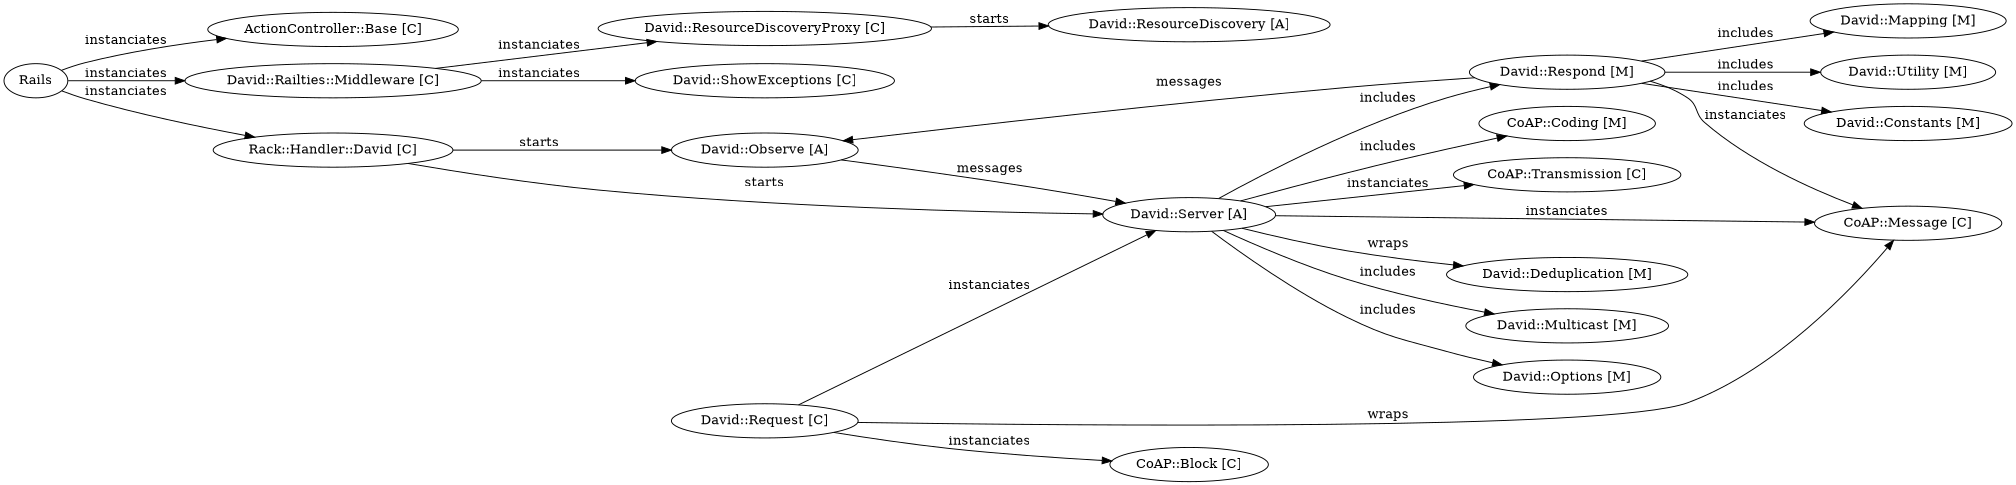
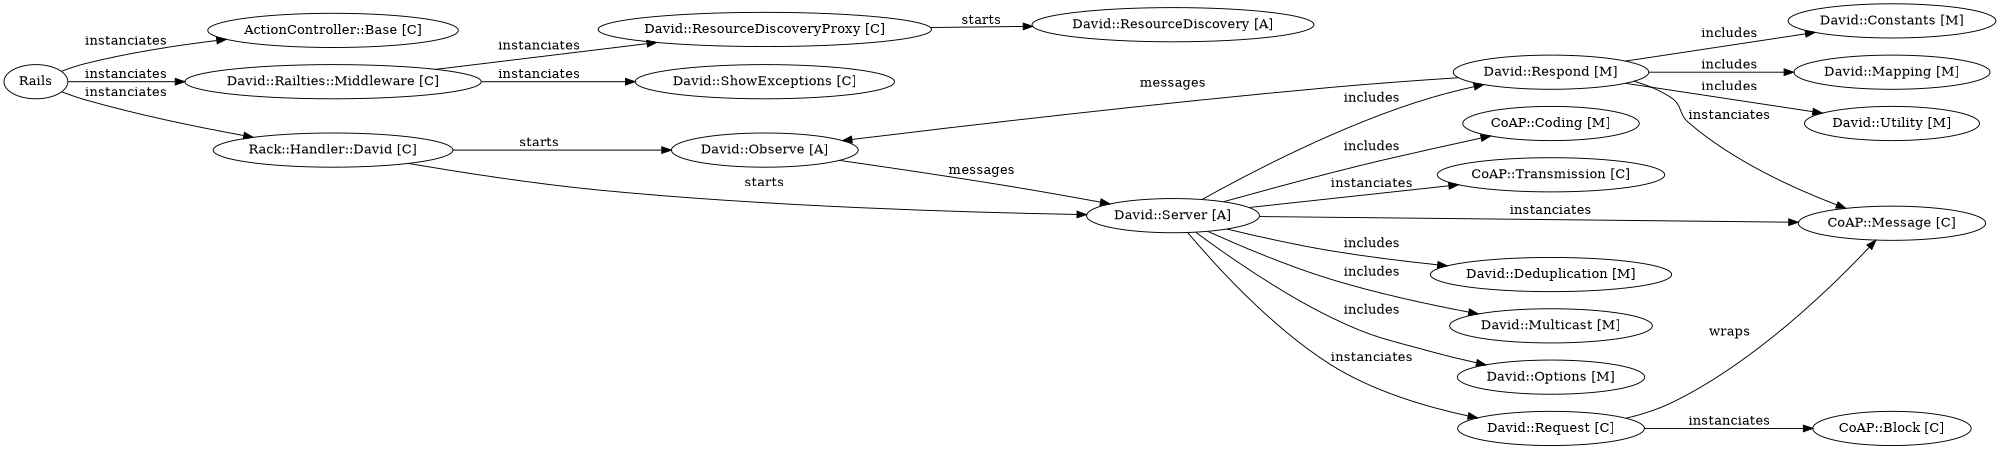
  digraph {
    rankdir=LR
    n1 [label="ActionController::Base [C]"]
    n2 [label="David::ResourceDiscovery [A]"]
    n3 [label="CoAP::Block [C]"]
    n4 [label="CoAP::Coding [M]"]
    n5 [label="CoAP::Transmission [C]"]
    n6 [label="CoAP::Message [C]"]
    n7 [label="David::Constants [M]"]
    n8 [label="David::Deduplication [M]"]
    n9 [label="David::Mapping [M]"]
    n10 [label="David::Multicast [M]"]
    n11 [label="David::Observe [A]"]
    n12 [label="David::Server [A]"]
    n13 [label="David::Options [M]"]
    n14 [label="David::Respond [M]"]
    n15 [label="David::Request [C]"]
    n16 [label="David::Railties::Middleware [C]"]
    n17 [label="David::ResourceDiscoveryProxy [C]"]
    n18 [label="David::ShowExceptions [C]"]
    n19 [label="David::Utility [M]"]
    n20 [label="Rack::Handler::David [C]"]
    n21 [label=Rails]
    n11 -> n12 [label=messages]
    n12 -> n4 [label=includes]
    n12 -> n5 [label=instanciates]
    n12 -> n6 [label=instanciates]
-   n12 -> n8 [label=wraps]
+   n12 -> n8 [label=includes]
    n12 -> n10 [label=includes]
    n12 -> n13 [label=includes]
    n12 -> n14 [label=includes]
-   n15 -> n12 [label=instanciates]
+   n12 -> n15 [label=instanciates]
    n14 -> n6 [label=instanciates]
    n14 -> n7 [label=includes]
    n14 -> n9 [label=includes]
    n14 -> n11 [label=messages]
    n14 -> n19 [label=includes]
    n15 -> n3 [label=instanciates]
    n15 -> n6 [label=wraps]
    n16 -> n17 [label=instanciates]
    n16 -> n18 [label=instanciates]
    n17 -> n2 [label=starts]
    n20 -> n11 [label=starts]
    n20 -> n12 [label=starts]
    n21 -> n1 [label=instanciates]
    n21 -> n16 [label=instanciates]
    n21 -> n20 [label=instanciates]
  }
